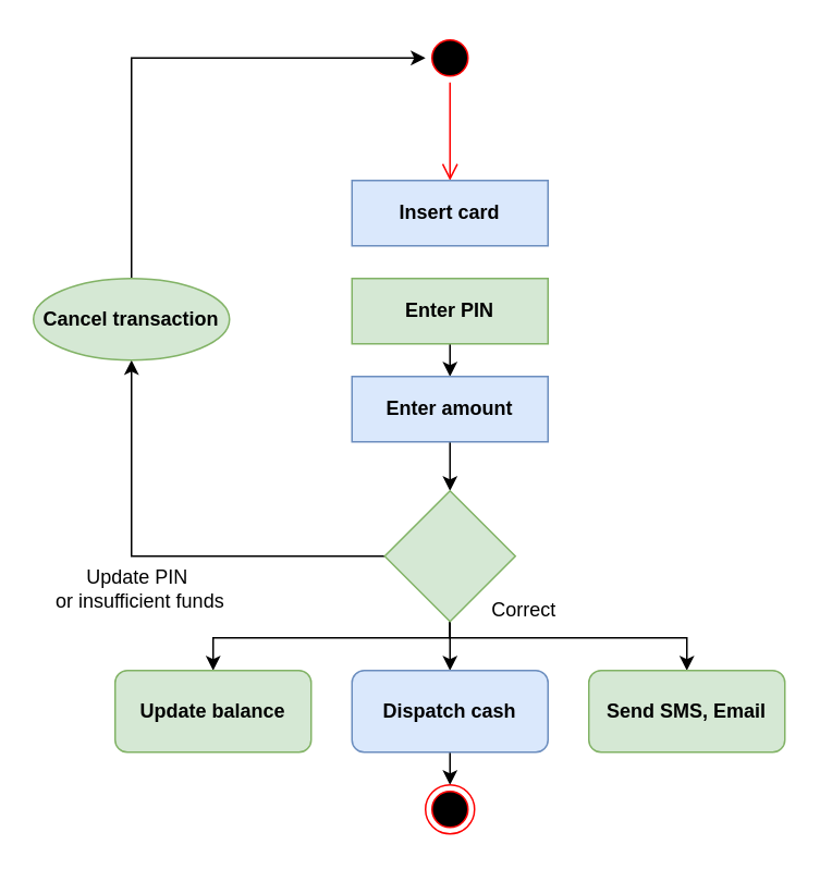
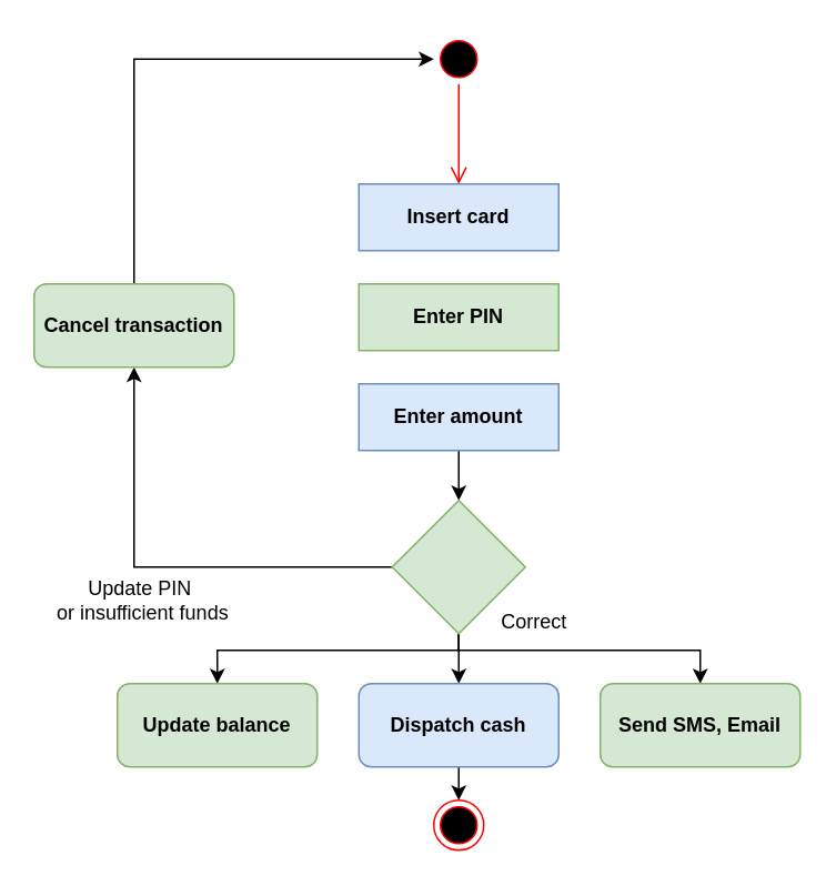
  <mxCell id="0" />
  <mxCell id="1" parent="0" />
  <mxCell id="2" value="" style="ellipse;html=1;shape=startState;fillColor=#000000;strokeColor=#ff0000;" vertex="1" parent="1"><mxGeometry x="260" y="20" width="30" height="30" as="geometry" /></mxCell>
  <mxCell id="3" value="" style="edgeStyle=orthogonalEdgeStyle;html=1;verticalAlign=bottom;endArrow=open;endSize=8;strokeColor=#ff0000;rounded=0;entryX=0.5;entryY=0;entryDx=0;entryDy=0;" edge="1" source="2" parent="1" target="4"><mxGeometry relative="1" as="geometry"><mxPoint x="275" y="90" as="targetPoint" /></mxGeometry></mxCell>
  <mxCell id="4" value="&lt;b&gt;Insert card&lt;/b&gt;" style="rounded=0;whiteSpace=wrap;html=1;fillColor=#dae8fc;strokeColor=#6c8ebf;" vertex="1" parent="1"><mxGeometry x="215" y="110" width="120" height="40" as="geometry" /></mxCell>
- <mxCell id="5" style="edgeStyle=orthogonalEdgeStyle;rounded=0;orthogonalLoop=1;jettySize=auto;html=1;exitX=0.5;exitY=1;exitDx=0;exitDy=0;entryX=0.5;entryY=0;entryDx=0;entryDy=0;" edge="1" parent="1" source="6" target="8"><mxGeometry relative="1" as="geometry" /></mxCell>
  <mxCell id="6" value="&lt;b&gt;Enter PIN&lt;/b&gt;" style="rounded=0;whiteSpace=wrap;html=1;fillColor=#d5e8d4;strokeColor=#82b366;" vertex="1" parent="1"><mxGeometry x="215" y="170" width="120" height="40" as="geometry" /></mxCell>
  <mxCell id="7" style="edgeStyle=orthogonalEdgeStyle;rounded=0;orthogonalLoop=1;jettySize=auto;html=1;exitX=0.5;exitY=1;exitDx=0;exitDy=0;entryX=0.5;entryY=0;entryDx=0;entryDy=0;" edge="1" parent="1" source="8" target="13"><mxGeometry relative="1" as="geometry" /></mxCell>
  <mxCell id="8" value="&lt;b&gt;Enter amount&lt;/b&gt;" style="rounded=0;whiteSpace=wrap;html=1;fillColor=#dae8fc;strokeColor=#6c8ebf;" vertex="1" parent="1"><mxGeometry x="215" y="230" width="120" height="40" as="geometry" /></mxCell>
  <mxCell id="9" style="edgeStyle=orthogonalEdgeStyle;rounded=0;orthogonalLoop=1;jettySize=auto;html=1;exitX=0.5;exitY=1;exitDx=0;exitDy=0;entryX=0.5;entryY=0;entryDx=0;entryDy=0;" edge="1" parent="1" source="13" target="15"><mxGeometry relative="1" as="geometry" /></mxCell>
  <mxCell id="10" style="edgeStyle=orthogonalEdgeStyle;rounded=0;orthogonalLoop=1;jettySize=auto;html=1;exitX=0.5;exitY=1;exitDx=0;exitDy=0;entryX=0.5;entryY=0;entryDx=0;entryDy=0;" edge="1" parent="1" source="13" target="17"><mxGeometry relative="1" as="geometry"><Array as="points"><mxPoint x="275" y="390" /><mxPoint x="130" y="390" /></Array></mxGeometry></mxCell>
  <mxCell id="11" style="edgeStyle=orthogonalEdgeStyle;rounded=0;orthogonalLoop=1;jettySize=auto;html=1;exitX=0.5;exitY=1;exitDx=0;exitDy=0;entryX=0.5;entryY=0;entryDx=0;entryDy=0;" edge="1" parent="1" source="13" target="16"><mxGeometry relative="1" as="geometry"><Array as="points"><mxPoint x="275" y="390" /><mxPoint x="420" y="390" /></Array></mxGeometry></mxCell>
  <mxCell id="12" style="edgeStyle=orthogonalEdgeStyle;rounded=0;orthogonalLoop=1;jettySize=auto;html=1;exitX=0;exitY=0.5;exitDx=0;exitDy=0;entryX=0.5;entryY=1;entryDx=0;entryDy=0;" edge="1" parent="1" source="13" target="19"><mxGeometry relative="1" as="geometry" /></mxCell>
  <mxCell id="13" value="" style="rhombus;whiteSpace=wrap;html=1;fillColor=#d5e8d4;strokeColor=#82b366;" vertex="1" parent="1"><mxGeometry x="235" y="300" width="80" height="80" as="geometry" /></mxCell>
  <mxCell id="14" style="edgeStyle=orthogonalEdgeStyle;rounded=0;orthogonalLoop=1;jettySize=auto;html=1;exitX=0.5;exitY=1;exitDx=0;exitDy=0;entryX=0.5;entryY=0;entryDx=0;entryDy=0;" edge="1" parent="1" source="15" target="22"><mxGeometry relative="1" as="geometry" /></mxCell>
  <mxCell id="15" value="&lt;b&gt;Dispatch cash&lt;/b&gt;" style="rounded=1;whiteSpace=wrap;html=1;fillColor=#dae8fc;strokeColor=#6c8ebf;" vertex="1" parent="1"><mxGeometry x="215" y="410" width="120" height="50" as="geometry" /></mxCell>
  <mxCell id="16" value="&lt;b&gt;Send SMS, Email&lt;/b&gt;" style="rounded=1;whiteSpace=wrap;html=1;fillColor=#d5e8d4;strokeColor=#82b366;" vertex="1" parent="1"><mxGeometry x="360" y="410" width="120" height="50" as="geometry" /></mxCell>
  <mxCell id="17" value="&lt;b&gt;Update balance&lt;/b&gt;" style="rounded=1;whiteSpace=wrap;html=1;fillColor=#d5e8d4;strokeColor=#82b366;" vertex="1" parent="1"><mxGeometry x="70" y="410" width="120" height="50" as="geometry" /></mxCell>
  <mxCell id="18" style="edgeStyle=orthogonalEdgeStyle;rounded=0;orthogonalLoop=1;jettySize=auto;html=1;exitX=0.5;exitY=0;exitDx=0;exitDy=0;entryX=0;entryY=0.5;entryDx=0;entryDy=0;" edge="1" parent="1" source="19" target="2"><mxGeometry relative="1" as="geometry" /></mxCell>
- <mxCell id="19" value="&lt;b&gt;Cancel transaction&lt;/b&gt;" style="ellipse;whiteSpace=wrap;html=1;fillColor=#d5e8d4;strokeColor=#82b366;" vertex="1" parent="1"><mxGeometry x="20" y="170" width="120" height="50" as="geometry" /></mxCell>
+ <mxCell id="19" value="&lt;b&gt;Cancel transaction&lt;/b&gt;" style="rounded=1;whiteSpace=wrap;html=1;fillColor=#d5e8d4;strokeColor=#82b366;" vertex="1" parent="1"><mxGeometry x="20" y="170" width="120" height="50" as="geometry" /></mxCell>
  <mxCell id="20" value="Update PIN&amp;nbsp;&lt;br&gt;or insufficient funds" style="text;html=1;align=center;verticalAlign=middle;resizable=0;points=[];autosize=1;strokeColor=none;fillColor=none;" vertex="1" parent="1"><mxGeometry x="20" y="340" width="130" height="40" as="geometry" /></mxCell>
  <mxCell id="21" value="Correct" style="text;html=1;align=center;verticalAlign=middle;resizable=0;points=[];autosize=1;strokeColor=none;fillColor=none;" vertex="1" parent="1"><mxGeometry x="290" y="358" width="60" height="30" as="geometry" /></mxCell>
  <mxCell id="22" value="" style="ellipse;html=1;shape=endState;fillColor=#000000;strokeColor=#ff0000;" vertex="1" parent="1"><mxGeometry x="260" y="480" width="30" height="30" as="geometry" /></mxCell>
